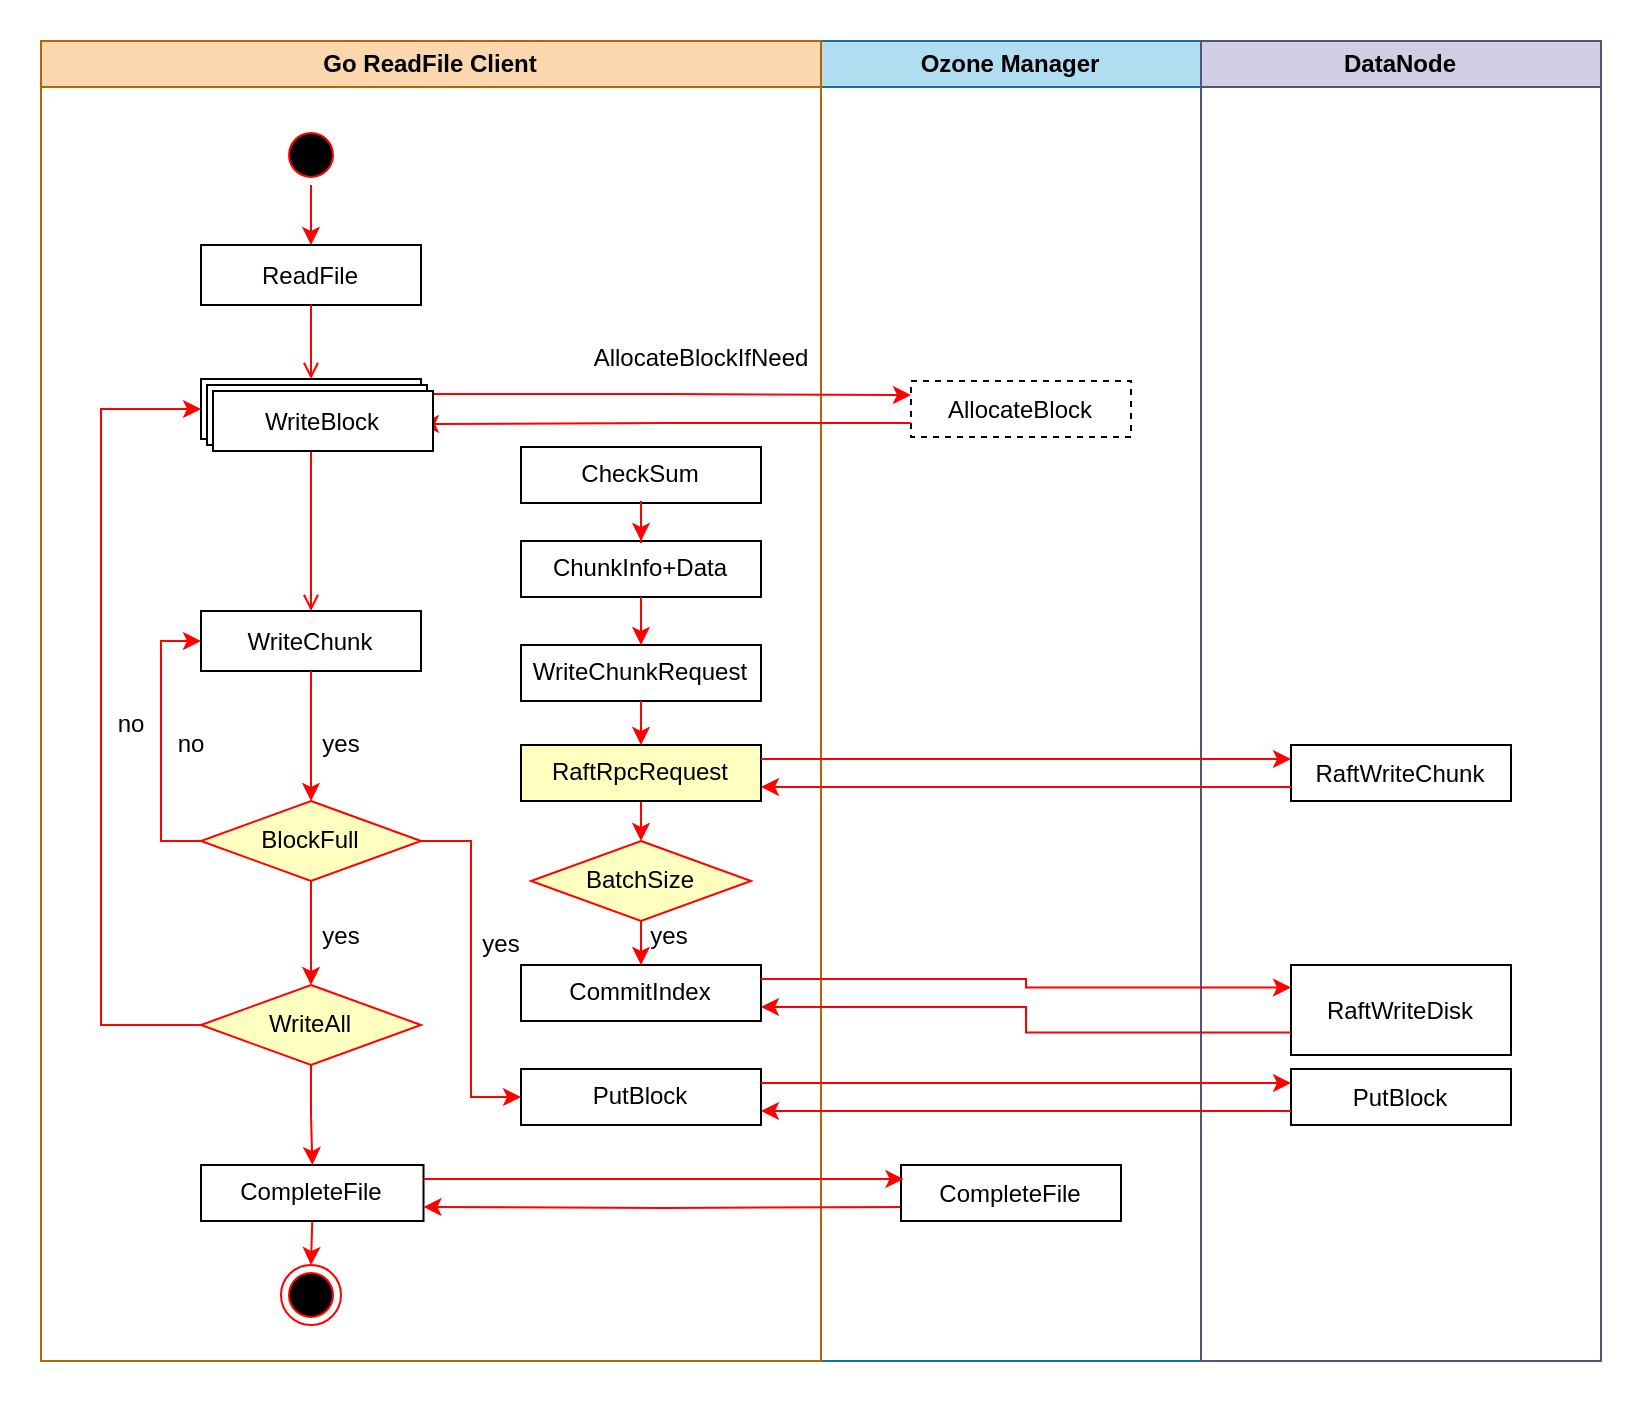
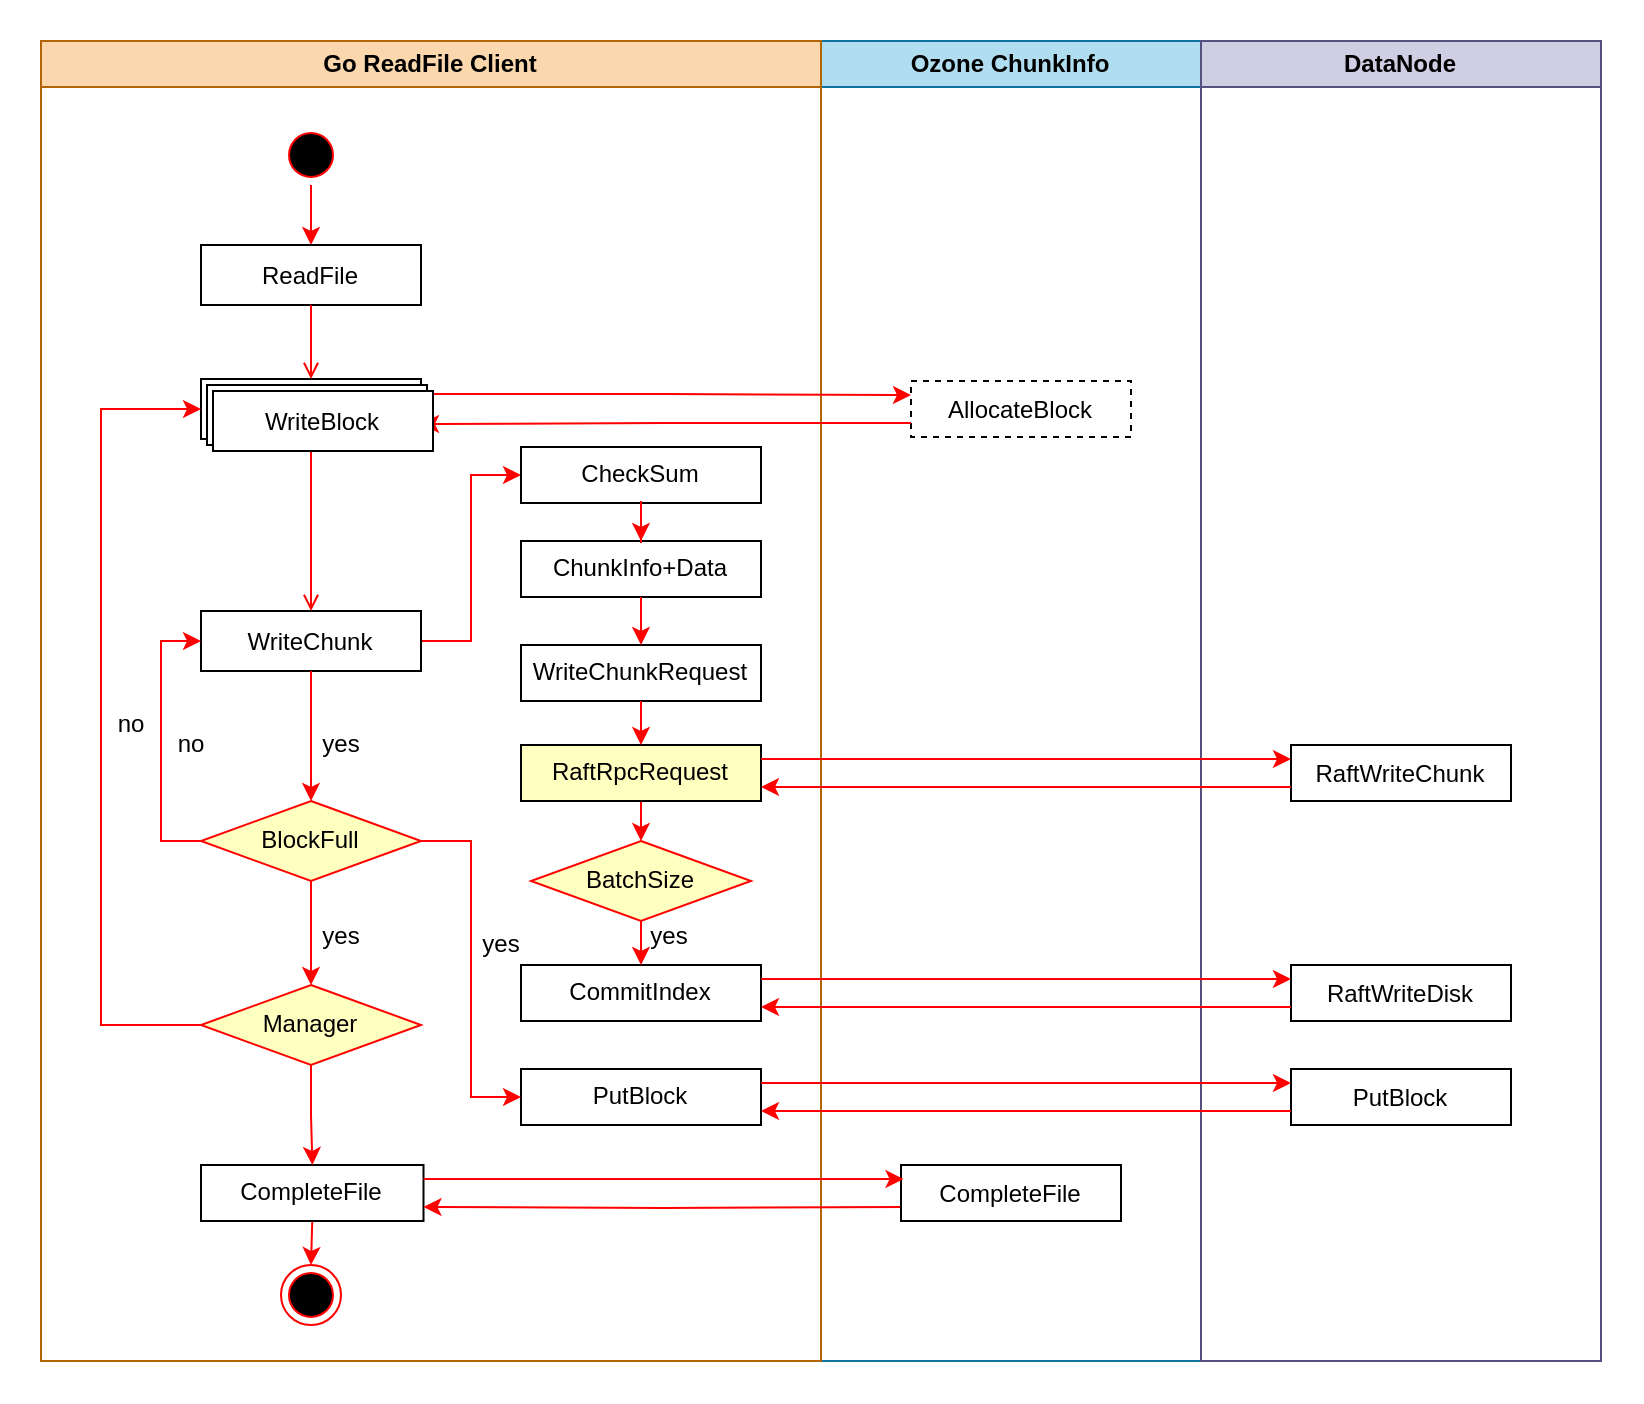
  <mxCell id="0" />
  <mxCell id="1" parent="0" />
- <mxCell id="2" value="Ozone Manager" style="swimlane;whiteSpace=wrap;fillColor=#b1ddf0;strokeColor=#10739e;" parent="1" vertex="1"><mxGeometry x="410" y="20" width="190" height="660" as="geometry" /></mxCell>
+ <mxCell id="2" value="Ozone ChunkInfo" style="swimlane;whiteSpace=wrap;fillColor=#b1ddf0;strokeColor=#10739e;" parent="1" vertex="1"><mxGeometry x="410" y="20" width="190" height="660" as="geometry" /></mxCell>
  <mxCell id="3" value="AllocateBlock" style="dashed=1;" parent="2" vertex="1"><mxGeometry x="45" y="170" width="110" height="28" as="geometry" /></mxCell>
  <mxCell id="4" value="Go ReadFile Client" style="swimlane;whiteSpace=wrap;fillColor=#fad7ac;strokeColor=#b46504;" parent="2" vertex="1"><mxGeometry x="-390" width="390" height="660" as="geometry" /></mxCell>
  <mxCell id="5" style="edgeStyle=orthogonalEdgeStyle;rounded=0;orthogonalLoop=1;jettySize=auto;html=1;exitX=0.5;exitY=1;exitDx=0;exitDy=0;entryX=0.5;entryY=0;entryDx=0;entryDy=0;strokeColor=#FF0000;" parent="4" source="6" target="7" edge="1"><mxGeometry relative="1" as="geometry" /></mxCell>
  <mxCell id="6" value="" style="ellipse;shape=startState;fillColor=#000000;strokeColor=#ff0000;" parent="4" vertex="1"><mxGeometry x="120" y="42" width="30" height="30" as="geometry" /></mxCell>
  <mxCell id="7" value="ReadFile" style="" parent="4" vertex="1"><mxGeometry x="80" y="102" width="110" height="30" as="geometry" /></mxCell>
  <mxCell id="8" value="WriteBlock" style="" parent="4" vertex="1"><mxGeometry x="80" y="169" width="110" height="30" as="geometry" /></mxCell>
  <mxCell id="9" value="" style="endArrow=open;strokeColor=#FF0000;endFill=1;rounded=0" parent="4" source="7" target="8" edge="1"><mxGeometry relative="1" as="geometry" /></mxCell>
+ <mxCell id="10" style="edgeStyle=orthogonalEdgeStyle;rounded=0;orthogonalLoop=1;jettySize=auto;html=1;exitX=1;exitY=0.5;exitDx=0;exitDy=0;entryX=0;entryY=0.5;entryDx=0;entryDy=0;strokeColor=#FF0000;" parent="4" source="11" target="28" edge="1"><mxGeometry relative="1" as="geometry" /></mxCell>
  <mxCell id="11" value="WriteChunk" style="" parent="4" vertex="1"><mxGeometry x="80" y="285" width="110" height="30" as="geometry" /></mxCell>
  <mxCell id="12" value="" style="endArrow=open;strokeColor=#FF0000;endFill=1;rounded=0" parent="4" source="8" target="11" edge="1"><mxGeometry relative="1" as="geometry" /></mxCell>
  <mxCell id="13" style="edgeStyle=orthogonalEdgeStyle;rounded=0;orthogonalLoop=1;jettySize=auto;html=1;exitX=0;exitY=0.5;exitDx=0;exitDy=0;entryX=0;entryY=0.5;entryDx=0;entryDy=0;strokeColor=#FF0000;" parent="4" source="15" target="11" edge="1"><mxGeometry relative="1" as="geometry" /></mxCell>
  <mxCell id="14" style="edgeStyle=orthogonalEdgeStyle;rounded=0;orthogonalLoop=1;jettySize=auto;html=1;exitX=0.5;exitY=1;exitDx=0;exitDy=0;entryX=0.5;entryY=0;entryDx=0;entryDy=0;strokeColor=#FF0000;" parent="4" source="15" target="19" edge="1"><mxGeometry relative="1" as="geometry" /></mxCell>
  <mxCell id="15" value="BlockFull" style="rhombus;whiteSpace=wrap;html=1;strokeColor=#FF0000;fillColor=#FFFFC0;" parent="4" vertex="1"><mxGeometry x="80" y="380" width="110" height="40" as="geometry" /></mxCell>
  <mxCell id="16" value="" style="edgeStyle=orthogonalEdgeStyle;rounded=0;orthogonalLoop=1;jettySize=auto;html=1;strokeColor=#FF0000;" parent="4" source="11" target="15" edge="1"><mxGeometry relative="1" as="geometry" /></mxCell>
- <mxCell id="17" value="AllocateBlockIfNeed" style="text;html=1;align=center;verticalAlign=middle;resizable=0;points=[];autosize=1;" parent="4" vertex="1"><mxGeometry x="270" y="149" width="120" height="20" as="geometry" /></mxCell>
  <mxCell id="18" style="edgeStyle=orthogonalEdgeStyle;rounded=0;orthogonalLoop=1;jettySize=auto;html=1;exitX=0;exitY=0.5;exitDx=0;exitDy=0;strokeColor=#FF0000;" parent="4" source="19" edge="1"><mxGeometry relative="1" as="geometry"><mxPoint x="80" y="184" as="targetPoint" /><Array as="points"><mxPoint x="30" y="492" /><mxPoint x="30" y="184" /><mxPoint x="80" y="184" /></Array></mxGeometry></mxCell>
- <mxCell id="19" value="WriteAll" style="rhombus;whiteSpace=wrap;html=1;strokeColor=#FF0000;fillColor=#FFFFC0;" parent="4" vertex="1"><mxGeometry x="80" y="472" width="110" height="40" as="geometry" /></mxCell>
+ <mxCell id="19" value="Manager" style="rhombus;whiteSpace=wrap;html=1;strokeColor=#FF0000;fillColor=#FFFFC0;" parent="4" vertex="1"><mxGeometry x="80" y="472" width="110" height="40" as="geometry" /></mxCell>
  <mxCell id="20" value="yes" style="text;html=1;align=center;verticalAlign=middle;resizable=0;points=[];autosize=1;" parent="4" vertex="1"><mxGeometry x="135" y="342" width="30" height="20" as="geometry" /></mxCell>
  <mxCell id="21" value="no" style="text;html=1;align=center;verticalAlign=middle;resizable=0;points=[];autosize=1;" parent="4" vertex="1"><mxGeometry x="60" y="342" width="30" height="20" as="geometry" /></mxCell>
  <mxCell id="22" style="edgeStyle=orthogonalEdgeStyle;rounded=0;orthogonalLoop=1;jettySize=auto;html=1;exitX=0.5;exitY=1;exitDx=0;exitDy=0;entryX=0.5;entryY=0;entryDx=0;entryDy=0;strokeColor=#FF0000;" parent="4" source="23" target="27" edge="1"><mxGeometry relative="1" as="geometry" /></mxCell>
  <mxCell id="23" value="CompleteFile" style="whiteSpace=wrap;html=1;fillColor=#FFFFFF;" parent="4" vertex="1"><mxGeometry x="80" y="562" width="111.25" height="28" as="geometry" /></mxCell>
  <mxCell id="24" value="" style="edgeStyle=orthogonalEdgeStyle;rounded=0;orthogonalLoop=1;jettySize=auto;html=1;strokeColor=#FF0000;" parent="4" source="19" target="23" edge="1"><mxGeometry relative="1" as="geometry" /></mxCell>
  <mxCell id="25" value="no" style="text;html=1;align=center;verticalAlign=middle;resizable=0;points=[];autosize=1;" parent="4" vertex="1"><mxGeometry x="30" y="332" width="30" height="20" as="geometry" /></mxCell>
  <mxCell id="26" value="yes" style="text;html=1;align=center;verticalAlign=middle;resizable=0;points=[];autosize=1;" parent="4" vertex="1"><mxGeometry x="135" y="438" width="30" height="20" as="geometry" /></mxCell>
  <mxCell id="27" value="" style="ellipse;html=1;shape=endState;fillColor=#000000;strokeColor=#ff0000;" parent="4" vertex="1"><mxGeometry x="120" y="612" width="30" height="30" as="geometry" /></mxCell>
  <mxCell id="28" value="CheckSum" style="rounded=0;whiteSpace=wrap;html=1;strokeColor=#000000;fillColor=#FFFFFF;" parent="4" vertex="1"><mxGeometry x="240" y="203" width="120" height="28" as="geometry" /></mxCell>
  <mxCell id="29" value="ChunkInfo+Data" style="rounded=0;whiteSpace=wrap;html=1;strokeColor=#000000;fillColor=#FFFFFF;" parent="4" vertex="1"><mxGeometry x="240" y="250" width="120" height="28" as="geometry" /></mxCell>
  <mxCell id="30" value="" style="edgeStyle=orthogonalEdgeStyle;rounded=0;orthogonalLoop=1;jettySize=auto;html=1;strokeColor=#FF0000;" parent="4" source="28" target="29" edge="1"><mxGeometry relative="1" as="geometry" /></mxCell>
  <mxCell id="31" value="WriteChunkRequest" style="rounded=0;whiteSpace=wrap;html=1;strokeColor=#000000;fillColor=#FFFFFF;" parent="4" vertex="1"><mxGeometry x="240" y="302" width="120" height="28" as="geometry" /></mxCell>
  <mxCell id="32" value="" style="edgeStyle=orthogonalEdgeStyle;rounded=0;orthogonalLoop=1;jettySize=auto;html=1;strokeColor=#FF0000;" parent="4" source="29" target="31" edge="1"><mxGeometry relative="1" as="geometry" /></mxCell>
  <mxCell id="33" value="PutBlock" style="rounded=0;whiteSpace=wrap;html=1;strokeColor=#000000;fillColor=#FFFFFF;" parent="4" vertex="1"><mxGeometry x="240" y="514" width="120" height="28" as="geometry" /></mxCell>
  <mxCell id="34" style="edgeStyle=orthogonalEdgeStyle;rounded=0;orthogonalLoop=1;jettySize=auto;html=1;exitX=1;exitY=0.5;exitDx=0;exitDy=0;strokeColor=#FF0000;entryX=0;entryY=0.5;entryDx=0;entryDy=0;" parent="4" source="15" target="33" edge="1"><mxGeometry relative="1" as="geometry"><mxPoint x="220" y="412" as="targetPoint" /></mxGeometry></mxCell>
  <mxCell id="35" value="yes" style="text;html=1;align=center;verticalAlign=middle;resizable=0;points=[];autosize=1;" parent="4" vertex="1"><mxGeometry x="215" y="442" width="30" height="20" as="geometry" /></mxCell>
  <mxCell id="36" style="edgeStyle=orthogonalEdgeStyle;rounded=0;orthogonalLoop=1;jettySize=auto;html=1;exitX=0.5;exitY=1;exitDx=0;exitDy=0;entryX=0.5;entryY=0;entryDx=0;entryDy=0;strokeColor=#FF0000;" parent="4" source="37" target="39" edge="1"><mxGeometry relative="1" as="geometry" /></mxCell>
  <mxCell id="37" value="RaftRpcRequest" style="rounded=0;whiteSpace=wrap;html=1;strokeColor=#000000;fillColor=#ffffc0;" parent="4" vertex="1"><mxGeometry x="240" y="352" width="120" height="28" as="geometry" /></mxCell>
  <mxCell id="38" value="" style="edgeStyle=orthogonalEdgeStyle;rounded=0;orthogonalLoop=1;jettySize=auto;html=1;strokeColor=#FF0000;" parent="4" source="31" target="37" edge="1"><mxGeometry relative="1" as="geometry" /></mxCell>
  <mxCell id="39" value="BatchSize" style="rhombus;whiteSpace=wrap;html=1;strokeColor=#FF0000;fillColor=#FFFFC0;" parent="4" vertex="1"><mxGeometry x="245" y="400" width="110" height="40" as="geometry" /></mxCell>
  <mxCell id="40" value="CommitIndex" style="rounded=0;whiteSpace=wrap;html=1;strokeColor=#000000;fillColor=#FFFFFF;" parent="4" vertex="1"><mxGeometry x="240" y="462" width="120" height="28" as="geometry" /></mxCell>
  <mxCell id="41" value="yes" style="text;html=1;align=center;verticalAlign=middle;resizable=0;points=[];autosize=1;" parent="4" vertex="1"><mxGeometry x="299" y="438" width="30" height="20" as="geometry" /></mxCell>
  <mxCell id="42" value="WriteBlock" style="" vertex="1" parent="4"><mxGeometry x="83" y="172" width="110" height="30" as="geometry" /></mxCell>
  <mxCell id="43" style="edgeStyle=orthogonalEdgeStyle;rounded=0;orthogonalLoop=1;jettySize=auto;html=1;exitX=1;exitY=0.25;exitDx=0;exitDy=0;entryX=0;entryY=0.25;entryDx=0;entryDy=0;strokeColor=#FF0000;" parent="2" source="8" target="3" edge="1"><mxGeometry relative="1" as="geometry"><mxPoint x="35.5" y="185" as="targetPoint" /></mxGeometry></mxCell>
  <mxCell id="44" style="edgeStyle=orthogonalEdgeStyle;rounded=0;orthogonalLoop=1;jettySize=auto;html=1;exitX=0;exitY=0.75;exitDx=0;exitDy=0;entryX=1;entryY=0.75;entryDx=0;entryDy=0;strokeColor=#FF0000;" parent="2" source="3" target="8" edge="1"><mxGeometry relative="1" as="geometry"><mxPoint x="-104.5" y="212" as="targetPoint" /></mxGeometry></mxCell>
  <mxCell id="45" style="edgeStyle=orthogonalEdgeStyle;rounded=0;orthogonalLoop=1;jettySize=auto;html=1;exitX=0;exitY=0.75;exitDx=0;exitDy=0;entryX=1;entryY=0.75;entryDx=0;entryDy=0;strokeColor=#FF0000;" parent="2" target="23" edge="1"><mxGeometry relative="1" as="geometry"><mxPoint x="41.25" y="583" as="sourcePoint" /></mxGeometry></mxCell>
  <mxCell id="46" value="CompleteFile" style="" parent="2" vertex="1"><mxGeometry x="40" y="562" width="110" height="28" as="geometry" /></mxCell>
  <mxCell id="47" style="edgeStyle=orthogonalEdgeStyle;rounded=0;orthogonalLoop=1;jettySize=auto;html=1;exitX=1;exitY=0.25;exitDx=0;exitDy=0;entryX=0;entryY=0.25;entryDx=0;entryDy=0;strokeColor=#FF0000;" parent="2" source="23" edge="1"><mxGeometry relative="1" as="geometry"><mxPoint x="41.25" y="569" as="targetPoint" /></mxGeometry></mxCell>
  <mxCell id="48" value="DataNode" style="swimlane;whiteSpace=wrap;fillColor=#d0cee2;strokeColor=#56517e;" parent="1" vertex="1"><mxGeometry x="600" y="20" width="200" height="660" as="geometry" /></mxCell>
  <mxCell id="49" value="RaftWriteChunk" style="" parent="48" vertex="1"><mxGeometry x="45" y="352" width="110" height="28" as="geometry" /></mxCell>
  <mxCell id="50" value="PutBlock" style="" parent="48" vertex="1"><mxGeometry x="45" y="514" width="110" height="28" as="geometry" /></mxCell>
- <mxCell id="51" value="RaftWriteDisk" style="" parent="48" vertex="1"><mxGeometry x="45" y="462" width="110" height="45" as="geometry" /></mxCell>
+ <mxCell id="51" value="RaftWriteDisk" style="" parent="48" vertex="1"><mxGeometry x="45" y="462" width="110" height="28" as="geometry" /></mxCell>
  <mxCell id="52" style="edgeStyle=orthogonalEdgeStyle;rounded=0;orthogonalLoop=1;jettySize=auto;html=1;exitX=1;exitY=0.25;exitDx=0;exitDy=0;entryX=0;entryY=0.25;entryDx=0;entryDy=0;strokeColor=#FF0000;" parent="1" source="37" target="49" edge="1"><mxGeometry relative="1" as="geometry" /></mxCell>
  <mxCell id="53" style="edgeStyle=orthogonalEdgeStyle;rounded=0;orthogonalLoop=1;jettySize=auto;html=1;exitX=0;exitY=0.75;exitDx=0;exitDy=0;entryX=1;entryY=0.75;entryDx=0;entryDy=0;strokeColor=#FF0000;" parent="1" source="49" target="37" edge="1"><mxGeometry relative="1" as="geometry" /></mxCell>
  <mxCell id="54" style="edgeStyle=orthogonalEdgeStyle;rounded=0;orthogonalLoop=1;jettySize=auto;html=1;exitX=1;exitY=0.25;exitDx=0;exitDy=0;entryX=0;entryY=0.25;entryDx=0;entryDy=0;strokeColor=#FF0000;" parent="1" source="33" target="50" edge="1"><mxGeometry relative="1" as="geometry" /></mxCell>
  <mxCell id="55" style="edgeStyle=orthogonalEdgeStyle;rounded=0;orthogonalLoop=1;jettySize=auto;html=1;exitX=0;exitY=0.75;exitDx=0;exitDy=0;entryX=1;entryY=0.75;entryDx=0;entryDy=0;strokeColor=#FF0000;" parent="1" source="50" target="33" edge="1"><mxGeometry relative="1" as="geometry" /></mxCell>
  <mxCell id="56" style="edgeStyle=orthogonalEdgeStyle;rounded=0;orthogonalLoop=1;jettySize=auto;html=1;exitX=0.5;exitY=1;exitDx=0;exitDy=0;strokeColor=#FF0000;" parent="1" source="39" edge="1"><mxGeometry relative="1" as="geometry"><mxPoint x="320" y="482" as="targetPoint" /></mxGeometry></mxCell>
  <mxCell id="57" style="edgeStyle=orthogonalEdgeStyle;rounded=0;orthogonalLoop=1;jettySize=auto;html=1;exitX=1;exitY=0.25;exitDx=0;exitDy=0;entryX=0;entryY=0.25;entryDx=0;entryDy=0;strokeColor=#FF0000;" parent="1" source="40" target="51" edge="1"><mxGeometry relative="1" as="geometry" /></mxCell>
  <mxCell id="58" style="edgeStyle=orthogonalEdgeStyle;rounded=0;orthogonalLoop=1;jettySize=auto;html=1;exitX=0;exitY=0.75;exitDx=0;exitDy=0;entryX=1;entryY=0.75;entryDx=0;entryDy=0;strokeColor=#FF0000;" parent="1" source="51" target="40" edge="1"><mxGeometry relative="1" as="geometry" /></mxCell>
  <mxCell id="59" value="WriteBlock" style="" vertex="1" parent="1"><mxGeometry x="106" y="195" width="110" height="30" as="geometry" /></mxCell>
